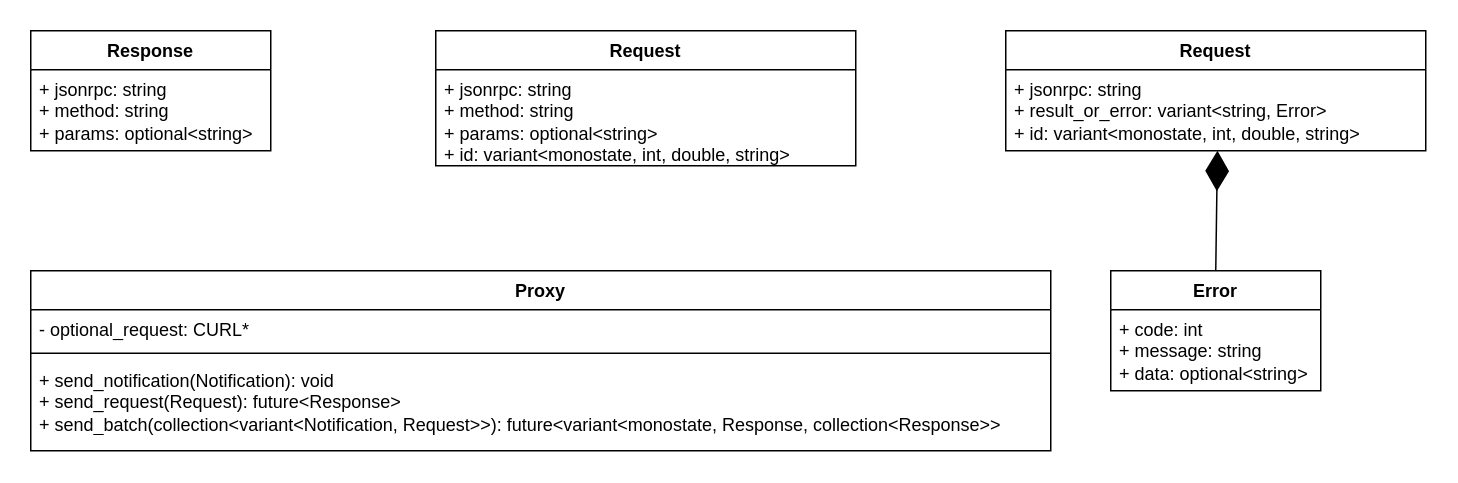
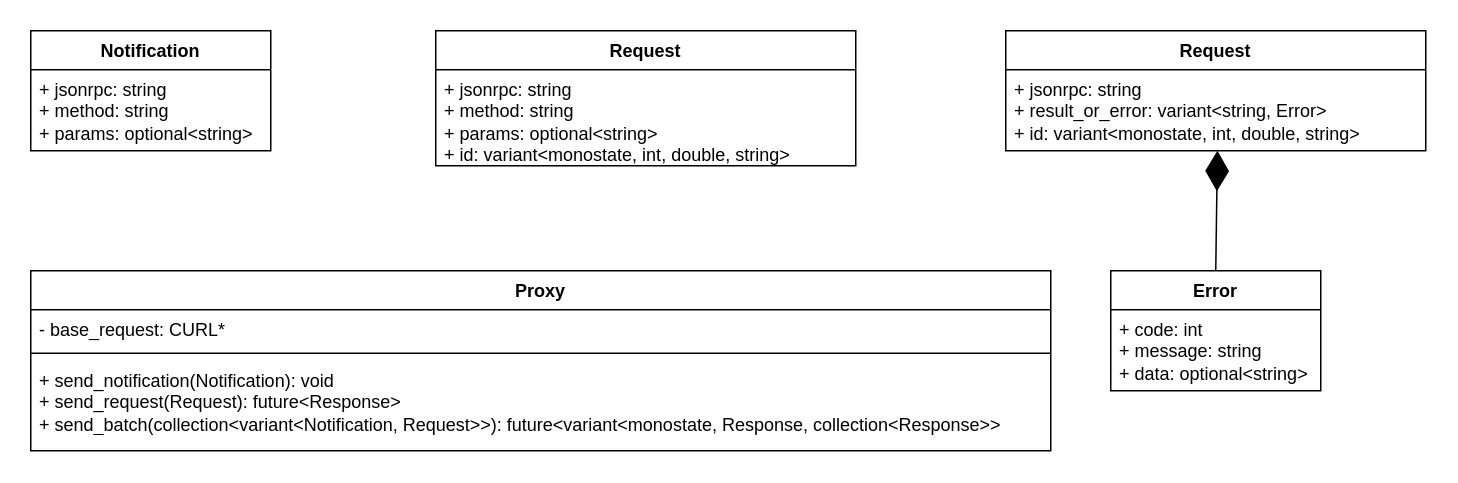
  <mxCell id="0" />
  <mxCell id="1" parent="0" />
  <mxCell id="2" value="&lt;div&gt;Proxy&lt;/div&gt;" style="swimlane;fontStyle=1;align=center;verticalAlign=top;childLayout=stackLayout;horizontal=1;startSize=26;horizontalStack=0;resizeParent=1;resizeParentMax=0;resizeLast=0;collapsible=1;marginBottom=0;whiteSpace=wrap;html=1;" parent="1" vertex="1"><mxGeometry x="20" y="180" width="680" height="120" as="geometry" /></mxCell>
- <mxCell id="3" value="&lt;div&gt;&lt;span style=&quot;background-color: initial;&quot;&gt;- optional_request: CURL*&lt;/span&gt;&lt;br&gt;&lt;/div&gt;" style="text;strokeColor=none;fillColor=none;align=left;verticalAlign=top;spacingLeft=4;spacingRight=4;overflow=hidden;rotatable=0;points=[[0,0.5],[1,0.5]];portConstraint=eastwest;whiteSpace=wrap;html=1;" parent="2" vertex="1"><mxGeometry y="26" width="680" height="24" as="geometry" /></mxCell>
+ <mxCell id="3" value="&lt;div&gt;&lt;span style=&quot;background-color: initial;&quot;&gt;- base_request: CURL*&lt;/span&gt;&lt;br&gt;&lt;/div&gt;" style="text;strokeColor=none;fillColor=none;align=left;verticalAlign=top;spacingLeft=4;spacingRight=4;overflow=hidden;rotatable=0;points=[[0,0.5],[1,0.5]];portConstraint=eastwest;whiteSpace=wrap;html=1;" parent="2" vertex="1"><mxGeometry y="26" width="680" height="24" as="geometry" /></mxCell>
  <mxCell id="4" value="" style="line;strokeWidth=1;fillColor=none;align=left;verticalAlign=middle;spacingTop=-1;spacingLeft=3;spacingRight=3;rotatable=0;labelPosition=right;points=[];portConstraint=eastwest;strokeColor=inherit;" parent="2" vertex="1"><mxGeometry y="50" width="680" height="10" as="geometry" /></mxCell>
  <mxCell id="5" value="+ send_notification(Notification): void&lt;br&gt;+ send_request(Request): future&amp;lt;Response&amp;gt;&lt;br&gt;+ send_batch(collection&amp;lt;variant&amp;lt;Notification, Request&amp;gt;&amp;gt;): future&amp;lt;variant&amp;lt;monostate, Response, collection&amp;lt;Response&amp;gt;&amp;gt;" style="text;strokeColor=none;fillColor=none;align=left;verticalAlign=top;spacingLeft=4;spacingRight=4;overflow=hidden;rotatable=0;points=[[0,0.5],[1,0.5]];portConstraint=eastwest;whiteSpace=wrap;html=1;" parent="2" vertex="1"><mxGeometry y="60" width="680" height="60" as="geometry" /></mxCell>
- <mxCell id="6" value="Response" style="swimlane;fontStyle=1;align=center;verticalAlign=top;childLayout=stackLayout;horizontal=1;startSize=26;horizontalStack=0;resizeParent=1;resizeParentMax=0;resizeLast=0;collapsible=1;marginBottom=0;whiteSpace=wrap;html=1;" vertex="1" parent="1"><mxGeometry x="20" y="20" width="160" height="80" as="geometry" /></mxCell>
+ <mxCell id="6" value="Notification" style="swimlane;fontStyle=1;align=center;verticalAlign=top;childLayout=stackLayout;horizontal=1;startSize=26;horizontalStack=0;resizeParent=1;resizeParentMax=0;resizeLast=0;collapsible=1;marginBottom=0;whiteSpace=wrap;html=1;" vertex="1" parent="1"><mxGeometry x="20" y="20" width="160" height="80" as="geometry" /></mxCell>
  <mxCell id="7" value="+ jsonrpc: string&lt;br&gt;+ method: string&lt;br&gt;+ params: optional&amp;lt;string&amp;gt;" style="text;strokeColor=none;fillColor=none;align=left;verticalAlign=top;spacingLeft=4;spacingRight=4;overflow=hidden;rotatable=0;points=[[0,0.5],[1,0.5]];portConstraint=eastwest;whiteSpace=wrap;html=1;" vertex="1" parent="6"><mxGeometry y="26" width="160" height="54" as="geometry" /></mxCell>
  <mxCell id="8" value="Request" style="swimlane;fontStyle=1;align=center;verticalAlign=top;childLayout=stackLayout;horizontal=1;startSize=26;horizontalStack=0;resizeParent=1;resizeParentMax=0;resizeLast=0;collapsible=1;marginBottom=0;whiteSpace=wrap;html=1;" vertex="1" parent="1"><mxGeometry x="290" y="20" width="280" height="90" as="geometry" /></mxCell>
  <mxCell id="9" value="+ jsonrpc: string&lt;br&gt;+ method: string&lt;br&gt;+ params: optional&amp;lt;string&amp;gt;&lt;br&gt;+ id: variant&amp;lt;monostate, int, double, string&amp;gt;" style="text;strokeColor=none;fillColor=none;align=left;verticalAlign=top;spacingLeft=4;spacingRight=4;overflow=hidden;rotatable=0;points=[[0,0.5],[1,0.5]];portConstraint=eastwest;whiteSpace=wrap;html=1;" vertex="1" parent="8"><mxGeometry y="26" width="280" height="64" as="geometry" /></mxCell>
  <mxCell id="10" value="Request" style="swimlane;fontStyle=1;align=center;verticalAlign=top;childLayout=stackLayout;horizontal=1;startSize=26;horizontalStack=0;resizeParent=1;resizeParentMax=0;resizeLast=0;collapsible=1;marginBottom=0;whiteSpace=wrap;html=1;" vertex="1" parent="1"><mxGeometry x="670" y="20" width="280" height="80" as="geometry" /></mxCell>
  <mxCell id="11" value="+ jsonrpc: string&lt;br&gt;+ result_or_error: variant&amp;lt;string, Error&amp;gt;&lt;br&gt;+ id: variant&amp;lt;monostate, int, double, string&amp;gt;" style="text;strokeColor=none;fillColor=none;align=left;verticalAlign=top;spacingLeft=4;spacingRight=4;overflow=hidden;rotatable=0;points=[[0,0.5],[1,0.5]];portConstraint=eastwest;whiteSpace=wrap;html=1;" vertex="1" parent="10"><mxGeometry y="26" width="280" height="54" as="geometry" /></mxCell>
  <mxCell id="12" value="" style="endArrow=diamondThin;endFill=1;endSize=24;html=1;rounded=0;entryX=0.504;entryY=1;entryDx=0;entryDy=0;entryPerimeter=0;exitX=0.5;exitY=0;exitDx=0;exitDy=0;" edge="1" parent="1" source="13" target="11"><mxGeometry width="160" relative="1" as="geometry"><mxPoint x="810" y="340" as="sourcePoint" /><mxPoint x="880" y="404" as="targetPoint" /></mxGeometry></mxCell>
  <mxCell id="13" value="Error" style="swimlane;fontStyle=1;align=center;verticalAlign=top;childLayout=stackLayout;horizontal=1;startSize=26;horizontalStack=0;resizeParent=1;resizeParentMax=0;resizeLast=0;collapsible=1;marginBottom=0;whiteSpace=wrap;html=1;" vertex="1" parent="1"><mxGeometry x="740" y="180" width="140" height="80" as="geometry" /></mxCell>
  <mxCell id="14" value="+ code: int&lt;br&gt;+ message: string&lt;br&gt;+ data: optional&amp;lt;string&amp;gt;" style="text;strokeColor=none;fillColor=none;align=left;verticalAlign=top;spacingLeft=4;spacingRight=4;overflow=hidden;rotatable=0;points=[[0,0.5],[1,0.5]];portConstraint=eastwest;whiteSpace=wrap;html=1;" vertex="1" parent="13"><mxGeometry y="26" width="140" height="54" as="geometry" /></mxCell>
